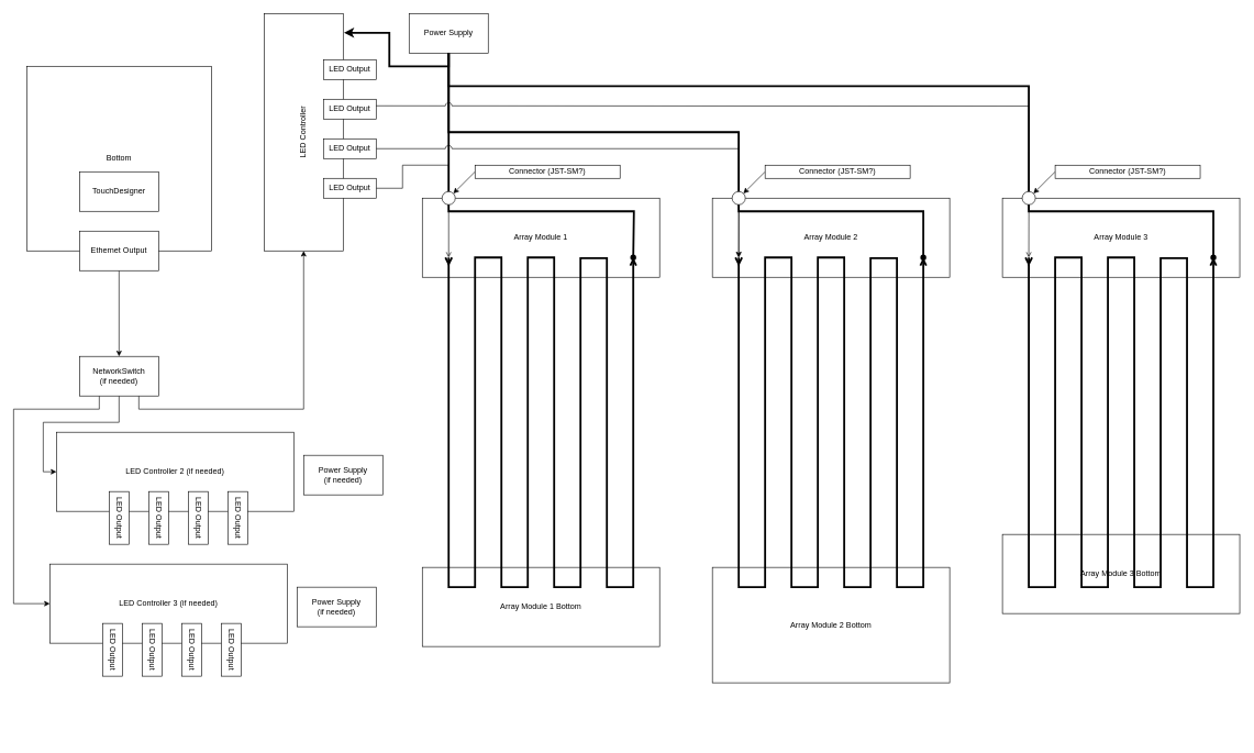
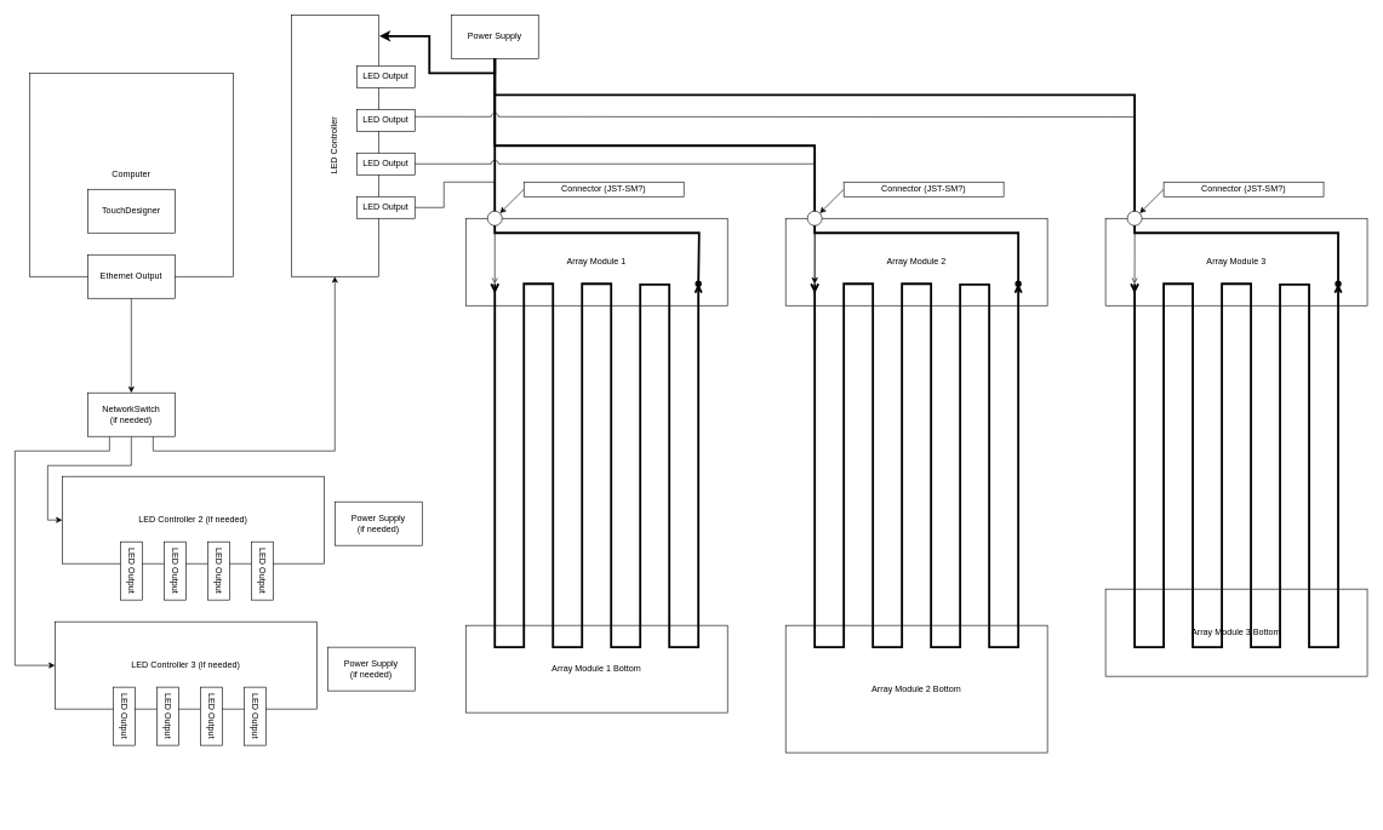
  <mxCell id="0" />
  <mxCell id="1" parent="0" />
  <mxCell id="2" value="Array Module 2" style="whiteSpace=wrap;html=1;connectable=0;allowArrows=0;" vertex="1" parent="1"><mxGeometry x="1080" y="300" width="360" height="120" as="geometry" /></mxCell>
  <mxCell id="3" value="Array Module 1 Bottom" style="whiteSpace=wrap;html=1;connectable=0;allowArrows=0;" vertex="1" parent="1"><mxGeometry x="640" y="860" width="360" height="120" as="geometry" /></mxCell>
- <mxCell id="4" value="Bottom" style="whiteSpace=wrap;html=1;align=center;verticalAlign=middle;spacing=8;" vertex="1" parent="1"><mxGeometry x="40" y="100" width="280" height="280" as="geometry" /></mxCell>
+ <mxCell id="4" value="Computer" style="whiteSpace=wrap;html=1;align=center;verticalAlign=middle;spacing=8;" vertex="1" parent="1"><mxGeometry x="40" y="100" width="280" height="280" as="geometry" /></mxCell>
  <mxCell id="5" value="TouchDesigner" style="whiteSpace=wrap;html=1;" vertex="1" parent="1"><mxGeometry x="120" y="260" width="120" height="60" as="geometry" /></mxCell>
  <mxCell id="6" style="edgeStyle=orthogonalEdgeStyle;rounded=0;orthogonalLoop=1;jettySize=auto;html=1;exitX=0.5;exitY=1;exitDx=0;exitDy=0;entryX=0.5;entryY=0;entryDx=0;entryDy=0;" edge="1" parent="1" source="7" target="11"><mxGeometry relative="1" as="geometry" /></mxCell>
  <mxCell id="7" value="Ethernet Output" style="whiteSpace=wrap;html=1;" vertex="1" parent="1"><mxGeometry x="120" y="350" width="120" height="60" as="geometry" /></mxCell>
  <mxCell id="8" style="edgeStyle=orthogonalEdgeStyle;rounded=0;orthogonalLoop=1;jettySize=auto;html=1;exitX=0.75;exitY=1;exitDx=0;exitDy=0;entryX=0.5;entryY=1;entryDx=0;entryDy=0;" edge="1" parent="1" source="11" target="14"><mxGeometry relative="1" as="geometry" /></mxCell>
  <mxCell id="9" style="edgeStyle=orthogonalEdgeStyle;rounded=0;orthogonalLoop=1;jettySize=auto;html=1;exitX=0.25;exitY=1;exitDx=0;exitDy=0;entryX=0.5;entryY=1;entryDx=0;entryDy=0;" edge="1" parent="1" source="11" target="49"><mxGeometry relative="1" as="geometry"><Array as="points"><mxPoint x="150" y="620" /><mxPoint x="20" y="620" /><mxPoint x="20" y="915" /></Array></mxGeometry></mxCell>
  <mxCell id="10" style="edgeStyle=orthogonalEdgeStyle;rounded=0;orthogonalLoop=1;jettySize=auto;html=1;exitX=0.5;exitY=1;exitDx=0;exitDy=0;entryX=0.5;entryY=1;entryDx=0;entryDy=0;" edge="1" parent="1" source="11" target="43"><mxGeometry relative="1" as="geometry"><Array as="points"><mxPoint x="180" y="640" /><mxPoint x="65" y="640" /><mxPoint x="65" y="715" /></Array></mxGeometry></mxCell>
  <mxCell id="11" value="NetworkSwitch&lt;div&gt;(if needed)&lt;/div&gt;" style="whiteSpace=wrap;html=1;" vertex="1" parent="1"><mxGeometry x="120" y="540" width="120" height="60" as="geometry" /></mxCell>
  <mxCell id="12" value="Array Module 1" style="whiteSpace=wrap;html=1;connectable=0;allowArrows=0;" vertex="1" parent="1"><mxGeometry x="640" y="300" width="360" height="120" as="geometry" /></mxCell>
  <mxCell id="13" value="" style="edgeStyle=none;orthogonalLoop=1;jettySize=auto;html=1;rounded=0;endArrow=open;endFill=0;strokeWidth=3;flowAnimation=0;flowAnimationDirection=normal;startArrow=ERmany;startFill=0;" edge="1" parent="1"><mxGeometry width="100" relative="1" as="geometry"><mxPoint x="680" y="390" as="sourcePoint" /><mxPoint x="960" y="390" as="targetPoint" /><Array as="points"><mxPoint x="680" y="890" /><mxPoint x="720" y="890" /><mxPoint x="720" y="390" /><mxPoint x="760" y="390" /><mxPoint x="760" y="890" /><mxPoint x="800" y="890" /><mxPoint x="800" y="390" /><mxPoint x="840" y="390" /><mxPoint x="840" y="890" /><mxPoint x="880" y="890" /><mxPoint x="880" y="391" /><mxPoint x="920" y="391" /><mxPoint x="920" y="890" /><mxPoint x="960" y="890" /></Array></mxGeometry></mxCell>
  <mxCell id="14" value="LED Controller" style="whiteSpace=wrap;html=1;horizontal=0;" vertex="1" parent="1"><mxGeometry x="400" y="20" width="120" height="360" as="geometry" /></mxCell>
  <mxCell id="15" style="edgeStyle=orthogonalEdgeStyle;rounded=0;orthogonalLoop=1;jettySize=auto;html=1;exitX=1;exitY=0.5;exitDx=0;exitDy=0;strokeWidth=1;endArrow=open;endFill=0;" edge="1" parent="1" source="16"><mxGeometry relative="1" as="geometry"><mxPoint x="680" y="390" as="targetPoint" /><Array as="points"><mxPoint x="610" y="285" /><mxPoint x="610" y="250" /><mxPoint x="680" y="250" /></Array></mxGeometry></mxCell>
  <mxCell id="16" value="LED Output" style="whiteSpace=wrap;html=1;" vertex="1" parent="1"><mxGeometry x="490" y="270" width="80" height="30" as="geometry" /></mxCell>
  <mxCell id="17" style="edgeStyle=orthogonalEdgeStyle;rounded=0;orthogonalLoop=1;jettySize=auto;html=1;exitX=0.5;exitY=1;exitDx=0;exitDy=0;entryX=1.01;entryY=0.081;entryDx=0;entryDy=0;strokeWidth=3;entryPerimeter=0;" edge="1" parent="1" source="20" target="14"><mxGeometry relative="1" as="geometry"><Array as="points"><mxPoint x="680" y="100" /><mxPoint x="590" y="100" /><mxPoint x="590" y="49" /></Array></mxGeometry></mxCell>
  <mxCell id="18" style="edgeStyle=orthogonalEdgeStyle;rounded=0;orthogonalLoop=1;jettySize=auto;html=1;exitX=0.5;exitY=1;exitDx=0;exitDy=0;endArrow=oval;endFill=1;strokeWidth=3;" edge="1" parent="1" source="20"><mxGeometry relative="1" as="geometry"><mxPoint x="960" y="390" as="targetPoint" /><Array as="points"><mxPoint x="680" y="320" /><mxPoint x="961" y="320" /><mxPoint x="961" y="390" /></Array></mxGeometry></mxCell>
  <mxCell id="19" style="edgeStyle=orthogonalEdgeStyle;rounded=0;orthogonalLoop=1;jettySize=auto;html=1;exitX=0.5;exitY=1;exitDx=0;exitDy=0;" edge="1" parent="1" source="20"><mxGeometry relative="1" as="geometry"><mxPoint x="1120" y="390" as="targetPoint" /><Array as="points"><mxPoint x="680" y="200" /><mxPoint x="1120" y="200" /></Array></mxGeometry></mxCell>
  <mxCell id="20" value="Power Supply" style="whiteSpace=wrap;html=1;" vertex="1" parent="1"><mxGeometry x="620" y="20" width="120" height="60" as="geometry" /></mxCell>
  <mxCell id="21" value="Array Module 2 Bottom" style="whiteSpace=wrap;html=1;connectable=0;allowArrows=0;" vertex="1" parent="1"><mxGeometry x="1080" y="860" width="360" height="175" as="geometry" /></mxCell>
  <mxCell id="22" value="" style="edgeStyle=none;orthogonalLoop=1;jettySize=auto;html=1;rounded=0;endArrow=open;endFill=0;strokeWidth=3;flowAnimation=0;flowAnimationDirection=normal;startArrow=ERmany;startFill=0;" edge="1" parent="1"><mxGeometry width="100" relative="1" as="geometry"><mxPoint x="1120" y="390" as="sourcePoint" /><mxPoint x="1400" y="390" as="targetPoint" /><Array as="points"><mxPoint x="1120" y="890" /><mxPoint x="1160" y="890" /><mxPoint x="1160" y="390" /><mxPoint x="1200" y="390" /><mxPoint x="1200" y="890" /><mxPoint x="1240" y="890" /><mxPoint x="1240" y="390" /><mxPoint x="1280" y="390" /><mxPoint x="1280" y="890" /><mxPoint x="1320" y="890" /><mxPoint x="1320" y="391" /><mxPoint x="1360" y="391" /><mxPoint x="1360" y="890" /><mxPoint x="1400" y="890" /></Array></mxGeometry></mxCell>
  <mxCell id="23" style="edgeStyle=orthogonalEdgeStyle;rounded=0;orthogonalLoop=1;jettySize=auto;html=1;exitX=1;exitY=0.5;exitDx=0;exitDy=0;jumpStyle=arc;jumpSize=10;strokeWidth=1;endArrow=open;endFill=0;" edge="1" parent="1" source="24"><mxGeometry relative="1" as="geometry"><mxPoint x="1120" y="390" as="targetPoint" /></mxGeometry></mxCell>
  <mxCell id="24" value="LED Output" style="whiteSpace=wrap;html=1;" vertex="1" parent="1"><mxGeometry x="490" y="210" width="80" height="30" as="geometry" /></mxCell>
  <mxCell id="25" value="Array Module 3" style="whiteSpace=wrap;html=1;connectable=0;allowArrows=0;" vertex="1" parent="1"><mxGeometry x="1520" y="300" width="360" height="120" as="geometry" /></mxCell>
  <mxCell id="26" value="Array Module 3 Bottom" style="whiteSpace=wrap;html=1;connectable=0;allowArrows=0;" vertex="1" parent="1"><mxGeometry x="1520" y="810" width="360" height="120" as="geometry" /></mxCell>
  <mxCell id="27" value="" style="edgeStyle=none;orthogonalLoop=1;jettySize=auto;html=1;rounded=0;endArrow=open;endFill=0;strokeWidth=3;flowAnimation=0;flowAnimationDirection=normal;startArrow=ERmany;startFill=0;" edge="1" parent="1"><mxGeometry width="100" relative="1" as="geometry"><mxPoint x="1560" y="390" as="sourcePoint" /><mxPoint x="1840" y="390" as="targetPoint" /><Array as="points"><mxPoint x="1560" y="890" /><mxPoint x="1600" y="890" /><mxPoint x="1600" y="390" /><mxPoint x="1640" y="390" /><mxPoint x="1640" y="890" /><mxPoint x="1680" y="890" /><mxPoint x="1680" y="390" /><mxPoint x="1720" y="390" /><mxPoint x="1720" y="890" /><mxPoint x="1760" y="890" /><mxPoint x="1760" y="391" /><mxPoint x="1800" y="391" /><mxPoint x="1800" y="890" /><mxPoint x="1840" y="890" /></Array></mxGeometry></mxCell>
  <mxCell id="28" style="edgeStyle=orthogonalEdgeStyle;rounded=0;orthogonalLoop=1;jettySize=auto;html=1;exitX=0.5;exitY=1;exitDx=0;exitDy=0;endArrow=oval;endFill=1;strokeWidth=3;" edge="1" parent="1" source="20"><mxGeometry relative="1" as="geometry"><mxPoint x="1400" y="390" as="targetPoint" /><Array as="points"><mxPoint x="680" y="200" /><mxPoint x="1120" y="200" /><mxPoint x="1120" y="320" /><mxPoint x="1400" y="320" /></Array></mxGeometry></mxCell>
  <mxCell id="29" value="LED Output" style="whiteSpace=wrap;html=1;" vertex="1" parent="1"><mxGeometry x="490" y="150" width="80" height="30" as="geometry" /></mxCell>
  <mxCell id="30" style="edgeStyle=orthogonalEdgeStyle;rounded=0;orthogonalLoop=1;jettySize=auto;html=1;exitX=1;exitY=0.5;exitDx=0;exitDy=0;jumpStyle=arc;jumpSize=10;strokeWidth=1;endArrow=open;endFill=0;" edge="1" parent="1"><mxGeometry relative="1" as="geometry"><mxPoint x="1560" y="390" as="targetPoint" /><mxPoint x="570" y="160" as="sourcePoint" /></mxGeometry></mxCell>
  <mxCell id="31" style="edgeStyle=orthogonalEdgeStyle;rounded=0;orthogonalLoop=1;jettySize=auto;html=1;exitX=0.5;exitY=1;exitDx=0;exitDy=0;endArrow=oval;endFill=1;strokeWidth=3;" edge="1" parent="1"><mxGeometry relative="1" as="geometry"><mxPoint x="1840" y="390" as="targetPoint" /><mxPoint x="680" y="80" as="sourcePoint" /><Array as="points"><mxPoint x="680" y="130" /><mxPoint x="1560" y="130" /><mxPoint x="1560" y="320" /><mxPoint x="1840" y="320" /></Array></mxGeometry></mxCell>
  <mxCell id="32" value="" style="ellipse;whiteSpace=wrap;html=1;" vertex="1" parent="1"><mxGeometry x="1110" y="290" width="20" height="20" as="geometry" /></mxCell>
  <mxCell id="33" style="rounded=0;orthogonalLoop=1;jettySize=auto;html=1;exitX=0;exitY=0.5;exitDx=0;exitDy=0;" edge="1" parent="1" source="34" target="32"><mxGeometry relative="1" as="geometry" /></mxCell>
  <mxCell id="34" value="Connector (JST-SM?)" style="whiteSpace=wrap;html=1;" vertex="1" parent="1"><mxGeometry x="1160" y="250" width="220" height="20" as="geometry" /></mxCell>
  <mxCell id="35" value="" style="ellipse;whiteSpace=wrap;html=1;" vertex="1" parent="1"><mxGeometry x="670" y="290" width="20" height="20" as="geometry" /></mxCell>
  <mxCell id="36" style="rounded=0;orthogonalLoop=1;jettySize=auto;html=1;exitX=0;exitY=0.5;exitDx=0;exitDy=0;" edge="1" source="37" target="35" parent="1"><mxGeometry relative="1" as="geometry" /></mxCell>
  <mxCell id="37" value="Connector (JST-SM?)" style="whiteSpace=wrap;html=1;" vertex="1" parent="1"><mxGeometry x="720" y="250" width="220" height="20" as="geometry" /></mxCell>
  <mxCell id="38" value="" style="ellipse;whiteSpace=wrap;html=1;" vertex="1" parent="1"><mxGeometry x="1550" y="290" width="20" height="20" as="geometry" /></mxCell>
  <mxCell id="39" style="rounded=0;orthogonalLoop=1;jettySize=auto;html=1;exitX=0;exitY=0.5;exitDx=0;exitDy=0;" edge="1" parent="1" source="40" target="38"><mxGeometry relative="1" as="geometry" /></mxCell>
  <mxCell id="40" value="Connector (JST-SM?)" style="whiteSpace=wrap;html=1;" vertex="1" parent="1"><mxGeometry x="1600" y="250" width="220" height="20" as="geometry" /></mxCell>
  <mxCell id="41" value="LED Output" style="whiteSpace=wrap;html=1;" vertex="1" parent="1"><mxGeometry x="490" y="90" width="80" height="30" as="geometry" /></mxCell>
  <mxCell id="42" value="" style="group;rotation=90;" vertex="1" connectable="0" parent="1"><mxGeometry x="180" y="560" width="170" height="360" as="geometry" /></mxCell>
  <mxCell id="43" value="LED Controller 2 (if needed)" style="whiteSpace=wrap;html=1;horizontal=0;rotation=90;" vertex="1" parent="42"><mxGeometry x="25" y="-25" width="120" height="360" as="geometry" /></mxCell>
  <mxCell id="44" value="LED Output" style="whiteSpace=wrap;html=1;rotation=90;" vertex="1" parent="42"><mxGeometry x="-40" y="210" width="80" height="30" as="geometry" /></mxCell>
  <mxCell id="45" value="LED Output" style="whiteSpace=wrap;html=1;rotation=90;" vertex="1" parent="42"><mxGeometry x="20" y="210" width="80" height="30" as="geometry" /></mxCell>
  <mxCell id="46" value="LED Output" style="whiteSpace=wrap;html=1;rotation=90;" vertex="1" parent="42"><mxGeometry x="80" y="210" width="80" height="30" as="geometry" /></mxCell>
  <mxCell id="47" value="LED Output" style="whiteSpace=wrap;html=1;rotation=90;" vertex="1" parent="42"><mxGeometry x="140" y="210" width="80" height="30" as="geometry" /></mxCell>
  <mxCell id="48" value="" style="group;rotation=90;" vertex="1" connectable="0" parent="1"><mxGeometry x="170" y="760" width="170" height="360" as="geometry" /></mxCell>
  <mxCell id="49" value="LED Controller 3 (if needed)" style="whiteSpace=wrap;html=1;horizontal=0;rotation=90;" vertex="1" parent="48"><mxGeometry x="25" y="-25" width="120" height="360" as="geometry" /></mxCell>
  <mxCell id="50" value="LED Output" style="whiteSpace=wrap;html=1;rotation=90;" vertex="1" parent="48"><mxGeometry x="-40" y="210" width="80" height="30" as="geometry" /></mxCell>
  <mxCell id="51" value="LED Output" style="whiteSpace=wrap;html=1;rotation=90;" vertex="1" parent="48"><mxGeometry x="20" y="210" width="80" height="30" as="geometry" /></mxCell>
  <mxCell id="52" value="LED Output" style="whiteSpace=wrap;html=1;rotation=90;" vertex="1" parent="48"><mxGeometry x="80" y="210" width="80" height="30" as="geometry" /></mxCell>
  <mxCell id="53" value="LED Output" style="whiteSpace=wrap;html=1;rotation=90;" vertex="1" parent="48"><mxGeometry x="140" y="210" width="80" height="30" as="geometry" /></mxCell>
  <mxCell id="54" value="Power Supply&lt;div&gt;(if needed)&lt;/div&gt;" style="whiteSpace=wrap;html=1;" vertex="1" parent="1"><mxGeometry x="460" y="690" width="120" height="60" as="geometry" /></mxCell>
  <mxCell id="55" value="Power Supply&lt;div&gt;(if needed)&lt;/div&gt;" style="whiteSpace=wrap;html=1;" vertex="1" parent="1"><mxGeometry x="450" y="890" width="120" height="60" as="geometry" /></mxCell>
